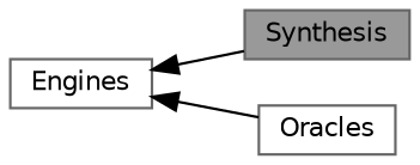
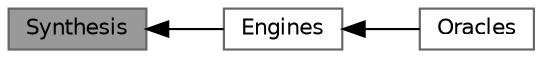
  digraph {
    fontname="DejaVu Sans"
    rankdir=LR
    node [color=grey40 fillcolor=white fontname="DejaVu Sans" fontsize=10 shape=box style=filled]
    edge [dir=back fontname="DejaVu Sans" fontsize=10 labelfontname=Helvetica labelfontsize=10 shape=plaintext style=solid]
    n1 [height=0.2 label=Engines width=0.4]
    n2 [color=gray40 fillcolor=grey60 fontcolor=black height=0.2 label=Synthesis width=0.4]
    n3 [height=0.2 label=Oracles width=0.4]
-   n1 -> n2
+   n2 -> n1
    n1 -> n3
  }
